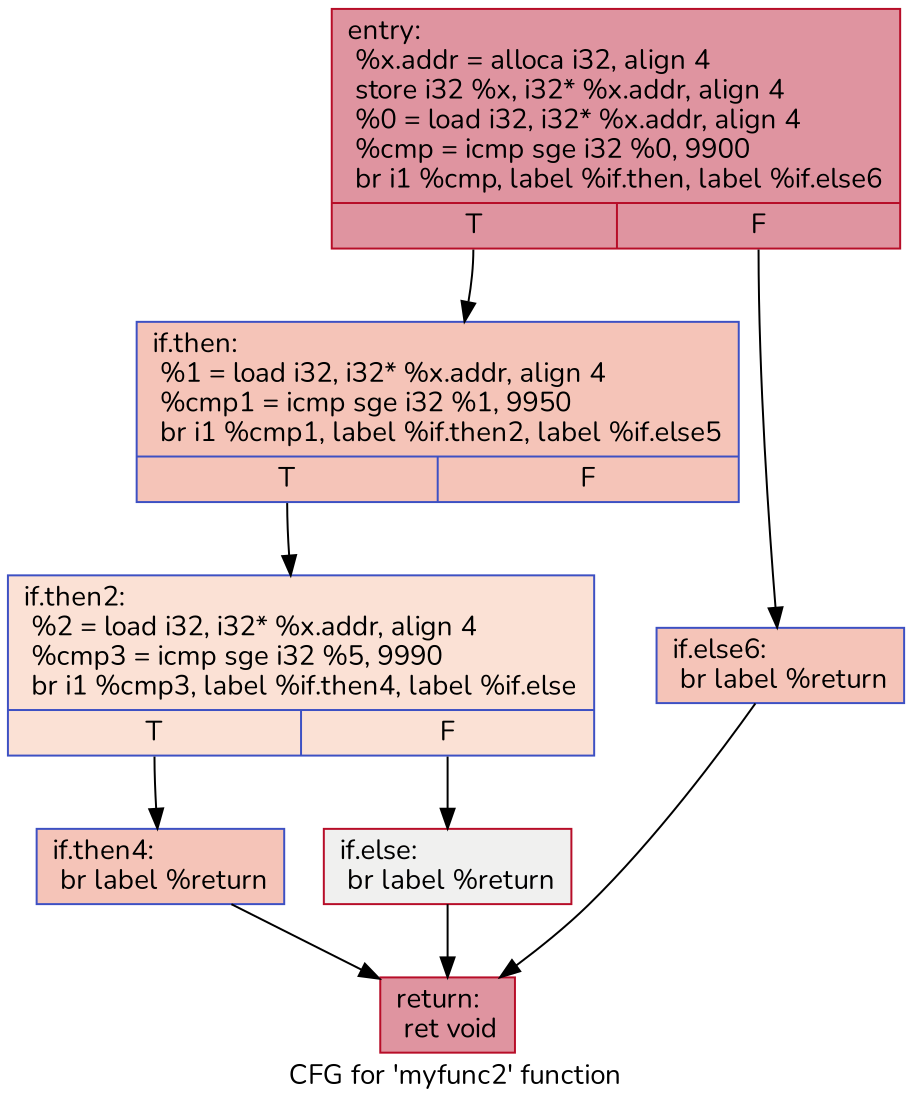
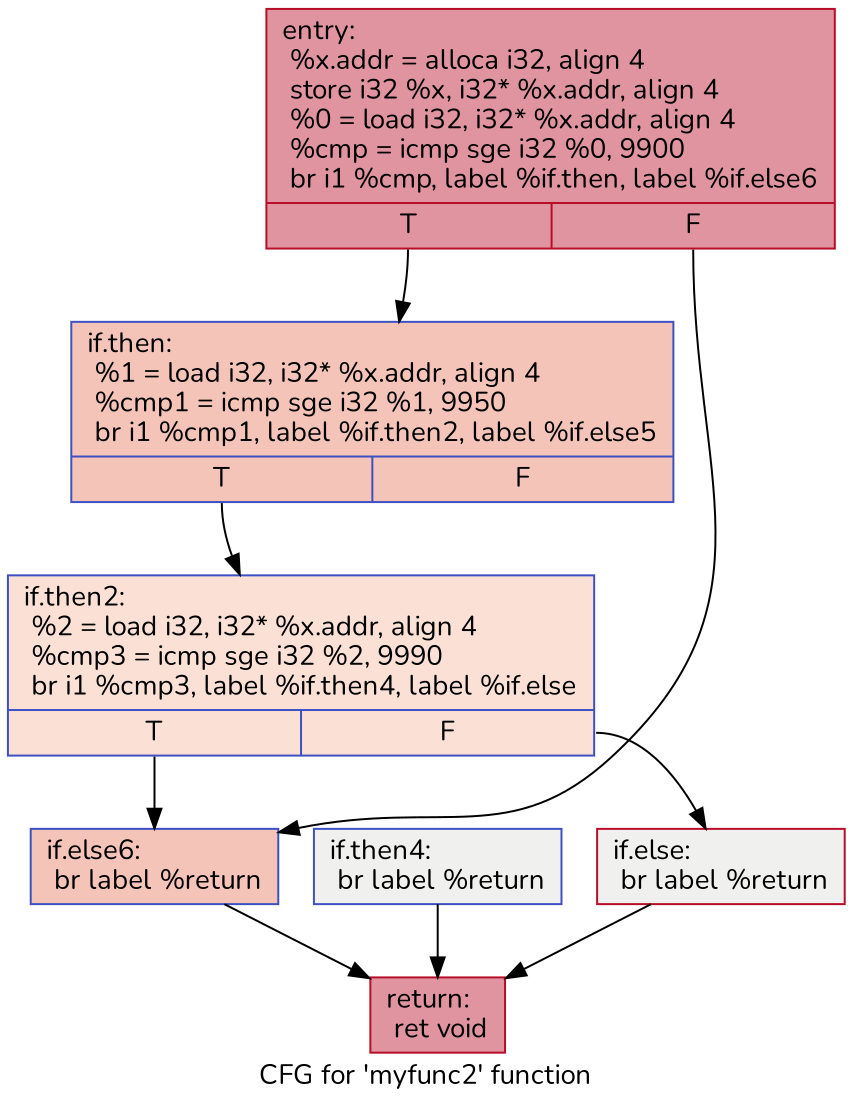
  digraph {
    fontname=Nunito
    label="CFG for 'myfunc2' function"
    node [color="#3d50c3ff" fillcolor="#b70d2870" fontname=Nunito shape=record style=filled]
    edge [fontname=Nunito]
    n1 [color="#b70d28ff" label="{entry:\l  %x.addr = alloca i32, align 4\l  store i32 %x, i32* %x.addr, align 4\l  %0 = load i32, i32* %x.addr, align 4\l  %cmp = icmp sge i32 %0, 9900\l  br i1 %cmp, label %if.then, label %if.else6\l|{<s0>T|<s1>F}}"]
    n2 [fillcolor="#e97a5f70" label="{if.then:                                          \l  %1 = load i32, i32* %x.addr, align 4\l  %cmp1 = icmp sge i32 %1, 9950\l  br i1 %cmp1, label %if.then2, label %if.else5\l|{<s0>T|<s1>F}}"]
    n3 [fillcolor="#e97a5f70" label="{if.else6:                                         \l  br label %return\l}"]
-   n4 [fillcolor="#f7bca170" label="{if.then2:                                         \l  %2 = load i32, i32* %x.addr, align 4\l  %cmp3 = icmp sge i32 %5, 9990\l  br i1 %cmp3, label %if.then4, label %if.else\l|{<s0>T|<s1>F}}"]
+   n4 [fillcolor="#f7bca170" label="{if.then2:                                         \l  %2 = load i32, i32* %x.addr, align 4\l  %cmp3 = icmp sge i32 %2, 9990\l  br i1 %cmp3, label %if.then4, label %if.else\l|{<s0>T|<s1>F}}"]
    n5 [color="#b70d28ff" label="{return:                                           \l  ret void\l}"]
-   n6 [fillcolor="#e97a5f70" label="{if.then4:                                         \l  br label %return\l}"]
+   n6 [fillcolor="#dedcdb70" label="{if.then4:                                         \l  br label %return\l}"]
    n7 [color="#b70d28ff" fillcolor="#dedcdb70" label="{if.else:                                          \l  br label %return\l}"]
    n1 -> n2 [tailport=s0]
    n1 -> n3 [tailport=s1]
    n2 -> n4 [tailport=s0]
    n3 -> n5
-   n4 -> n6 [tailport=s0]
+   n4 -> n3 [tailport=s0]
    n4 -> n7 [tailport=s1]
    n6 -> n5
    n7 -> n5
  }
